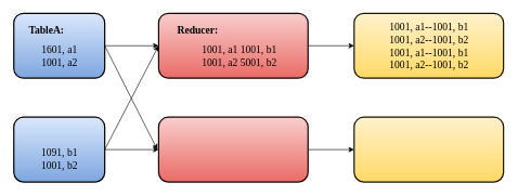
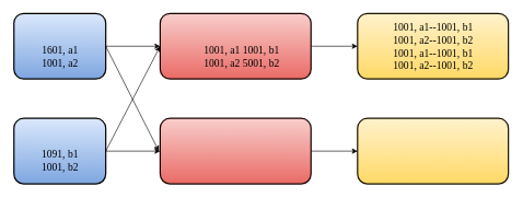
  <mxCell id="0" />
  <mxCell id="1" parent="0" />
  <mxCell id="2" style="edgeStyle=orthogonalEdgeStyle;rounded=0;orthogonalLoop=1;jettySize=auto;html=1;exitX=1;exitY=0.5;exitDx=0;exitDy=0;entryX=0;entryY=0.5;entryDx=0;entryDy=0;" edge="1" parent="1" source="3" target="10"><mxGeometry relative="1" as="geometry" /></mxCell>
  <mxCell id="3" value="" style="rounded=1;whiteSpace=wrap;html=1;fillColor=#dae8fc;gradientColor=#7ea6e0;strokeColor=#000000;strokeWidth=2;" vertex="1" parent="1"><mxGeometry x="20" y="20" width="140" height="100" as="geometry" /></mxCell>
- <mxCell id="4" value="&lt;b&gt;&lt;font style=&quot;font-size: 16px;&quot; face=&quot;Verdana&quot;&gt;TableA:&lt;/font&gt;&lt;/b&gt;" style="text;html=1;align=center;verticalAlign=middle;resizable=0;points=[];autosize=1;strokeColor=none;fillColor=none;" vertex="1" parent="1"><mxGeometry x="25" y="30" width="90" height="30" as="geometry" /></mxCell>
  <mxCell id="5" value="&lt;font style=&quot;font-size: 16px;&quot; face=&quot;Verdana&quot;&gt;1601, a1&lt;br&gt;1001, a2&lt;/font&gt;" style="text;html=1;align=center;verticalAlign=middle;resizable=0;points=[];autosize=1;strokeColor=none;fillColor=none;" vertex="1" parent="1"><mxGeometry x="40" y="60" width="100" height="50" as="geometry" /></mxCell>
  <mxCell id="6" style="edgeStyle=orthogonalEdgeStyle;rounded=0;orthogonalLoop=1;jettySize=auto;html=1;exitX=1;exitY=0.5;exitDx=0;exitDy=0;entryX=0;entryY=0.5;entryDx=0;entryDy=0;" edge="1" parent="1" source="7" target="16"><mxGeometry relative="1" as="geometry" /></mxCell>
  <mxCell id="7" value="" style="rounded=1;whiteSpace=wrap;html=1;fillColor=#dae8fc;gradientColor=#7ea6e0;strokeColor=#000000;strokeWidth=2;" vertex="1" parent="1"><mxGeometry x="20" y="180" width="140" height="100" as="geometry" /></mxCell>
  <mxCell id="8" value="&lt;font style=&quot;font-size: 16px;&quot; face=&quot;Verdana&quot;&gt;1091, b1&lt;br&gt;1001, b2&lt;/font&gt;" style="text;html=1;align=center;verticalAlign=middle;resizable=0;points=[];autosize=1;strokeColor=none;fillColor=none;" vertex="1" parent="1"><mxGeometry x="40" y="220" width="100" height="50" as="geometry" /></mxCell>
  <mxCell id="9" style="edgeStyle=orthogonalEdgeStyle;rounded=0;orthogonalLoop=1;jettySize=auto;html=1;exitX=1;exitY=0.5;exitDx=0;exitDy=0;entryX=0;entryY=0.5;entryDx=0;entryDy=0;" edge="1" parent="1" source="10" target="13"><mxGeometry relative="1" as="geometry" /></mxCell>
  <mxCell id="10" value="" style="rounded=1;whiteSpace=wrap;html=1;fillColor=#f8cecc;gradientColor=#ea6b66;strokeColor=#180201;strokeWidth=2;" vertex="1" parent="1"><mxGeometry x="243" y="20" width="230" height="100" as="geometry" /></mxCell>
- <mxCell id="11" value="&lt;b&gt;&lt;font style=&quot;font-size: 16px;&quot; face=&quot;Verdana&quot;&gt;Reducer:&lt;/font&gt;&lt;/b&gt;" style="text;html=1;align=center;verticalAlign=middle;resizable=0;points=[];autosize=1;strokeColor=none;fillColor=none;" vertex="1" parent="1"><mxGeometry x="253" y="30" width="100" height="30" as="geometry" /></mxCell>
  <mxCell id="12" value="&lt;font style=&quot;font-size: 16px;&quot; face=&quot;Verdana&quot;&gt;1001, a1&lt;span style=&quot;white-space: pre;&quot;&gt; &lt;/span&gt;1001, b1&lt;br&gt;1001, a2&lt;span style=&quot;white-space: pre;&quot;&gt; &lt;/span&gt;5001, b2&lt;/font&gt;" style="text;html=1;align=center;verticalAlign=middle;resizable=0;points=[];autosize=1;strokeColor=none;fillColor=none;" vertex="1" parent="1"><mxGeometry x="272" y="60" width="190" height="50" as="geometry" /></mxCell>
  <mxCell id="13" value="" style="rounded=1;whiteSpace=wrap;html=1;fillColor=#fff2cc;gradientColor=#ffd966;strokeColor=#191301;strokeWidth=2;" vertex="1" parent="1"><mxGeometry x="544" y="20" width="230" height="100" as="geometry" /></mxCell>
  <mxCell id="14" value="&lt;font style=&quot;font-size: 16px;&quot; face=&quot;Verdana&quot;&gt;&lt;font style=&quot;font-size: 16px;&quot;&gt;1001, a1--1001, b1&lt;br&gt;1001, a2--1001, b2&lt;br&gt;&lt;/font&gt;1001, a1--&lt;span style=&quot;&quot;&gt;1001, b1&lt;/span&gt;&lt;br style=&quot;border-color: var(--border-color);&quot;&gt;&lt;span style=&quot;&quot;&gt;1001, a2--&lt;/span&gt;&lt;span style=&quot;&quot;&gt;1001, b2&lt;/span&gt;&lt;/font&gt;&lt;font style=&quot;font-size: 16px;&quot; face=&quot;Verdana&quot;&gt;&lt;br&gt;&lt;/font&gt;" style="text;html=1;align=center;verticalAlign=middle;resizable=0;points=[];autosize=1;strokeColor=none;fillColor=none;" vertex="1" parent="1"><mxGeometry x="569" y="25" width="180" height="90" as="geometry" /></mxCell>
  <mxCell id="15" style="edgeStyle=orthogonalEdgeStyle;rounded=0;orthogonalLoop=1;jettySize=auto;html=1;exitX=1;exitY=0.5;exitDx=0;exitDy=0;entryX=0;entryY=0.5;entryDx=0;entryDy=0;" edge="1" parent="1" source="16" target="19"><mxGeometry relative="1" as="geometry" /></mxCell>
  <mxCell id="16" value="" style="rounded=1;whiteSpace=wrap;html=1;fillColor=#f8cecc;gradientColor=#ea6b66;strokeColor=#180201;strokeWidth=2;" vertex="1" parent="1"><mxGeometry x="243" y="180" width="230" height="100" as="geometry" /></mxCell>
  <mxCell id="17" value="" style="endArrow=classic;html=1;rounded=0;exitX=1;exitY=0.5;exitDx=0;exitDy=0;entryX=0;entryY=0.5;entryDx=0;entryDy=0;" edge="1" parent="1" source="7" target="10"><mxGeometry width="50" height="50" relative="1" as="geometry"><mxPoint x="261" y="120" as="sourcePoint" /><mxPoint x="311" y="70" as="targetPoint" /></mxGeometry></mxCell>
  <mxCell id="18" value="" style="endArrow=classic;html=1;rounded=0;exitX=1;exitY=0.5;exitDx=0;exitDy=0;" edge="1" parent="1" source="3"><mxGeometry width="50" height="50" relative="1" as="geometry"><mxPoint x="261" y="120" as="sourcePoint" /><mxPoint x="241" y="230" as="targetPoint" /></mxGeometry></mxCell>
  <mxCell id="19" value="" style="rounded=1;whiteSpace=wrap;html=1;fillColor=#fff2cc;gradientColor=#ffd966;strokeColor=#191301;strokeWidth=2;" vertex="1" parent="1"><mxGeometry x="544" y="180" width="230" height="100" as="geometry" /></mxCell>
